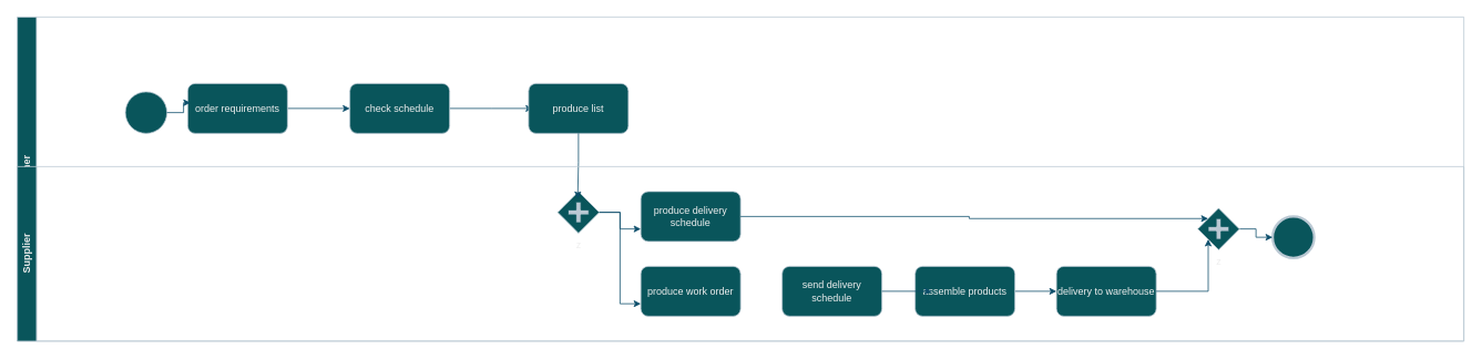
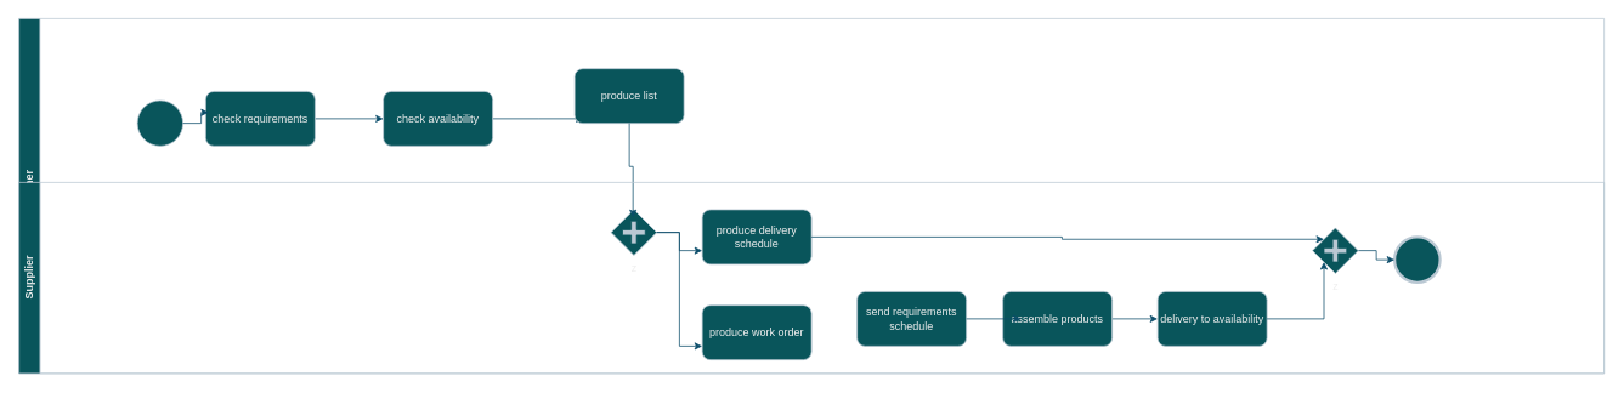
  <mxCell id="0" />
  <mxCell id="1" parent="0" />
  <mxCell id="2" value="Customer&lt;br&gt;" style="swimlane;horizontal=0;whiteSpace=wrap;html=1;labelBackgroundColor=none;fillColor=#09555B;strokeColor=#BAC8D3;fontColor=#EEEEEE;" parent="1" vertex="1"><mxGeometry x="20" y="20" width="1740" height="390" as="geometry" /></mxCell>
  <mxCell id="3" value="" style="shape=mxgraph.bpmn.shape;html=1;verticalLabelPosition=bottom;labelBackgroundColor=none;verticalAlign=top;perimeter=ellipsePerimeter;outline=standard;symbol=general;fillColor=#09555B;strokeColor=#BAC8D3;fontColor=#EEEEEE;" parent="2" vertex="1"><mxGeometry x="130" y="90" width="50" height="50" as="geometry" /></mxCell>
  <mxCell id="4" style="edgeStyle=orthogonalEdgeStyle;rounded=0;orthogonalLoop=1;jettySize=auto;html=1;entryX=0;entryY=0.5;entryDx=0;entryDy=0;labelBackgroundColor=none;fontColor=default;strokeColor=#0B4D6A;" edge="1" parent="2" source="5" target="7"><mxGeometry relative="1" as="geometry" /></mxCell>
- <mxCell id="5" value="order requirements" style="rounded=1;whiteSpace=wrap;html=1;labelBackgroundColor=none;fillColor=#09555B;strokeColor=#BAC8D3;fontColor=#EEEEEE;" vertex="1" parent="2"><mxGeometry x="205" y="80" width="120" height="60" as="geometry" /></mxCell>
+ <mxCell id="5" value="check requirements" style="rounded=1;whiteSpace=wrap;html=1;labelBackgroundColor=none;fillColor=#09555B;strokeColor=#BAC8D3;fontColor=#EEEEEE;" vertex="1" parent="2"><mxGeometry x="205" y="80" width="120" height="60" as="geometry" /></mxCell>
  <mxCell id="6" style="edgeStyle=orthogonalEdgeStyle;rounded=0;orthogonalLoop=1;jettySize=auto;html=1;entryX=0;entryY=0.5;entryDx=0;entryDy=0;labelBackgroundColor=none;fontColor=default;strokeColor=#0B4D6A;" edge="1" parent="2" source="7"><mxGeometry relative="1" as="geometry"><mxPoint x="620" y="110" as="targetPoint" /></mxGeometry></mxCell>
- <mxCell id="7" value="check schedule" style="rounded=1;whiteSpace=wrap;html=1;labelBackgroundColor=none;fillColor=#09555B;strokeColor=#BAC8D3;fontColor=#EEEEEE;" vertex="1" parent="2"><mxGeometry x="400" y="80" width="120" height="60" as="geometry" /></mxCell>
+ <mxCell id="7" value="check availability" style="rounded=1;whiteSpace=wrap;html=1;labelBackgroundColor=none;fillColor=#09555B;strokeColor=#BAC8D3;fontColor=#EEEEEE;" vertex="1" parent="2"><mxGeometry x="400" y="80" width="120" height="60" as="geometry" /></mxCell>
  <mxCell id="8" style="edgeStyle=orthogonalEdgeStyle;rounded=0;orthogonalLoop=1;jettySize=auto;html=1;entryX=0.027;entryY=0.385;entryDx=0;entryDy=0;entryPerimeter=0;labelBackgroundColor=none;fontColor=default;strokeColor=#0B4D6A;" edge="1" parent="2" source="3" target="5"><mxGeometry relative="1" as="geometry" /></mxCell>
- <mxCell id="9" value="produce list" style="rounded=1;whiteSpace=wrap;html=1;labelBackgroundColor=none;fillColor=#09555B;strokeColor=#BAC8D3;fontColor=#EEEEEE;" vertex="1" parent="2"><mxGeometry x="615" y="80" width="120" height="60" as="geometry" /></mxCell>
+ <mxCell id="9" value="produce list" style="rounded=1;whiteSpace=wrap;html=1;labelBackgroundColor=none;fillColor=#09555B;strokeColor=#BAC8D3;fontColor=#EEEEEE;" vertex="1" parent="2"><mxGeometry x="610" y="55" width="120" height="60" as="geometry" /></mxCell>
  <mxCell id="10" value="z" style="shape=mxgraph.bpmn.shape;html=1;verticalLabelPosition=bottom;labelBackgroundColor=none;verticalAlign=top;perimeter=rhombusPerimeter;background=gateway;outline=none;symbol=parallelGw;fillColor=#09555B;strokeColor=#BAC8D3;fontColor=#EEEEEE;" vertex="1" parent="2"><mxGeometry x="650" y="210" width="50" height="50" as="geometry" /></mxCell>
  <mxCell id="11" style="edgeStyle=orthogonalEdgeStyle;rounded=0;orthogonalLoop=1;jettySize=auto;html=1;entryX=0.481;entryY=0.169;entryDx=0;entryDy=0;entryPerimeter=0;labelBackgroundColor=none;fontColor=default;strokeColor=#0B4D6A;" edge="1" parent="2" source="9" target="10"><mxGeometry relative="1" as="geometry" /></mxCell>
  <mxCell id="12" value="Supplier" style="swimlane;horizontal=0;whiteSpace=wrap;html=1;labelBackgroundColor=none;fillColor=#09555B;strokeColor=#BAC8D3;fontColor=#EEEEEE;" parent="2" vertex="1"><mxGeometry y="180" width="1740" height="210" as="geometry" /></mxCell>
- <mxCell id="13" value="produce work order" style="rounded=1;whiteSpace=wrap;html=1;labelBackgroundColor=none;fillColor=#09555B;strokeColor=#BAC8D3;fontColor=#EEEEEE;" vertex="1" parent="12"><mxGeometry x="750" y="120" width="120" height="60" as="geometry" /></mxCell>
- <mxCell id="14" value="send delivery schedule" style="rounded=1;whiteSpace=wrap;html=1;labelBackgroundColor=none;fillColor=#09555B;strokeColor=#BAC8D3;fontColor=#EEEEEE;" vertex="1" parent="12"><mxGeometry x="920" y="120" width="120" height="60" as="geometry" /></mxCell>
+ <mxCell id="13" value="produce work order" style="rounded=1;whiteSpace=wrap;html=1;labelBackgroundColor=none;fillColor=#09555B;strokeColor=#BAC8D3;fontColor=#EEEEEE;" vertex="1" parent="12"><mxGeometry x="750" y="135" width="120" height="60" as="geometry" /></mxCell>
+ <mxCell id="14" value="send requirements schedule" style="rounded=1;whiteSpace=wrap;html=1;labelBackgroundColor=none;fillColor=#09555B;strokeColor=#BAC8D3;fontColor=#EEEEEE;" vertex="1" parent="12"><mxGeometry x="920" y="120" width="120" height="60" as="geometry" /></mxCell>
  <mxCell id="15" value="produce delivery schedule" style="rounded=1;whiteSpace=wrap;html=1;labelBackgroundColor=none;fillColor=#09555B;strokeColor=#BAC8D3;fontColor=#EEEEEE;" vertex="1" parent="12"><mxGeometry x="750" y="30" width="120" height="60" as="geometry" /></mxCell>
  <mxCell id="16" style="edgeStyle=orthogonalEdgeStyle;rounded=0;orthogonalLoop=1;jettySize=auto;html=1;entryX=0;entryY=0.5;entryDx=0;entryDy=0;labelBackgroundColor=none;fontColor=default;strokeColor=#0B4D6A;" edge="1" parent="12" source="17" target="18"><mxGeometry relative="1" as="geometry" /></mxCell>
  <mxCell id="17" value="assemble products" style="rounded=1;whiteSpace=wrap;html=1;labelBackgroundColor=none;fillColor=#09555B;strokeColor=#BAC8D3;fontColor=#EEEEEE;" vertex="1" parent="12"><mxGeometry x="1080" y="120" width="120" height="60" as="geometry" /></mxCell>
- <mxCell id="18" value="delivery to warehouse" style="rounded=1;whiteSpace=wrap;html=1;labelBackgroundColor=none;fillColor=#09555B;strokeColor=#BAC8D3;fontColor=#EEEEEE;" vertex="1" parent="12"><mxGeometry x="1250" y="120" width="120" height="60" as="geometry" /></mxCell>
+ <mxCell id="18" value="delivery to availability" style="rounded=1;whiteSpace=wrap;html=1;labelBackgroundColor=none;fillColor=#09555B;strokeColor=#BAC8D3;fontColor=#EEEEEE;" vertex="1" parent="12"><mxGeometry x="1250" y="120" width="120" height="60" as="geometry" /></mxCell>
  <mxCell id="19" style="edgeStyle=orthogonalEdgeStyle;rounded=0;orthogonalLoop=1;jettySize=auto;html=1;entryX=0.167;entryY=0.5;entryDx=0;entryDy=0;entryPerimeter=0;labelBackgroundColor=none;fontColor=default;strokeColor=#0B4D6A;" edge="1" parent="12" source="14" target="17"><mxGeometry relative="1" as="geometry" /></mxCell>
  <mxCell id="20" value="" style="shape=mxgraph.bpmn.shape;html=1;verticalLabelPosition=bottom;labelBackgroundColor=none;verticalAlign=top;perimeter=ellipsePerimeter;outline=end;symbol=general;fillColor=#09555B;strokeColor=#BAC8D3;fontColor=#EEEEEE;" vertex="1" parent="12"><mxGeometry x="1510" y="60" width="50" height="50" as="geometry" /></mxCell>
  <mxCell id="21" style="edgeStyle=orthogonalEdgeStyle;rounded=0;orthogonalLoop=1;jettySize=auto;html=1;entryX=0;entryY=0.75;entryDx=0;entryDy=0;labelBackgroundColor=none;fontColor=default;strokeColor=#0B4D6A;" edge="1" parent="2" source="10" target="13"><mxGeometry relative="1" as="geometry" /></mxCell>
  <mxCell id="22" style="edgeStyle=orthogonalEdgeStyle;rounded=0;orthogonalLoop=1;jettySize=auto;html=1;entryX=0;entryY=0.75;entryDx=0;entryDy=0;labelBackgroundColor=none;fontColor=default;strokeColor=#0B4D6A;" edge="1" parent="2" source="10" target="15"><mxGeometry relative="1" as="geometry" /></mxCell>
  <mxCell id="23" style="edgeStyle=orthogonalEdgeStyle;rounded=0;orthogonalLoop=1;jettySize=auto;html=1;entryX=0;entryY=0.5;entryDx=0;entryDy=0;labelBackgroundColor=none;fontColor=default;strokeColor=#0B4D6A;" edge="1" parent="1" source="24" target="20"><mxGeometry relative="1" as="geometry" /></mxCell>
  <mxCell id="24" value="z" style="shape=mxgraph.bpmn.shape;html=1;verticalLabelPosition=bottom;labelBackgroundColor=none;verticalAlign=top;perimeter=rhombusPerimeter;background=gateway;outline=none;symbol=parallelGw;fillColor=#09555B;strokeColor=#BAC8D3;fontColor=#EEEEEE;" vertex="1" parent="1"><mxGeometry x="1440" y="250" width="50" height="50" as="geometry" /></mxCell>
  <mxCell id="25" style="edgeStyle=orthogonalEdgeStyle;rounded=0;orthogonalLoop=1;jettySize=auto;html=1;entryX=0.25;entryY=0.25;entryDx=0;entryDy=0;entryPerimeter=0;labelBackgroundColor=none;fontColor=default;strokeColor=#0B4D6A;" edge="1" parent="1" source="15" target="24"><mxGeometry relative="1" as="geometry" /></mxCell>
  <mxCell id="26" style="edgeStyle=orthogonalEdgeStyle;rounded=0;orthogonalLoop=1;jettySize=auto;html=1;entryX=0.25;entryY=0.75;entryDx=0;entryDy=0;entryPerimeter=0;labelBackgroundColor=none;fontColor=default;strokeColor=#0B4D6A;" edge="1" parent="1" source="18" target="24"><mxGeometry relative="1" as="geometry" /></mxCell>
